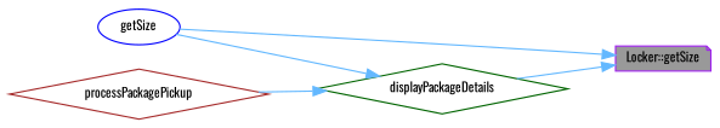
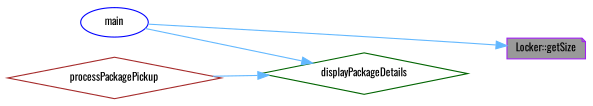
  digraph {
    fontname=Oswald
    rankdir=RL
    node [fillcolor=white fontname=Oswald fontsize=10 shape=diamond style=filled]
    edge [color=steelblue1 dir=back fontname=Oswald fontsize=10 labelfontname=Helvetica labelfontsize=10 style=solid]
    n1 [color=purple fillcolor=grey60 fontcolor=black height=0.2 label="Locker::getSize" shape=note width=0.4]
    n2 [color=darkgreen height=0.2 label=displayPackageDetails width=0.4]
-   n3 [color=blue height=0.2 label=getSize shape=ellipse width=0.4]
+   n3 [color=blue height=0.2 label=main shape=ellipse width=0.4]
    n4 [color=brown height=0.2 label=processPackagePickup width=0.4]
-   n1 -> n2
    n1 -> n3
    n2 -> n3
    n2 -> n4
  }
